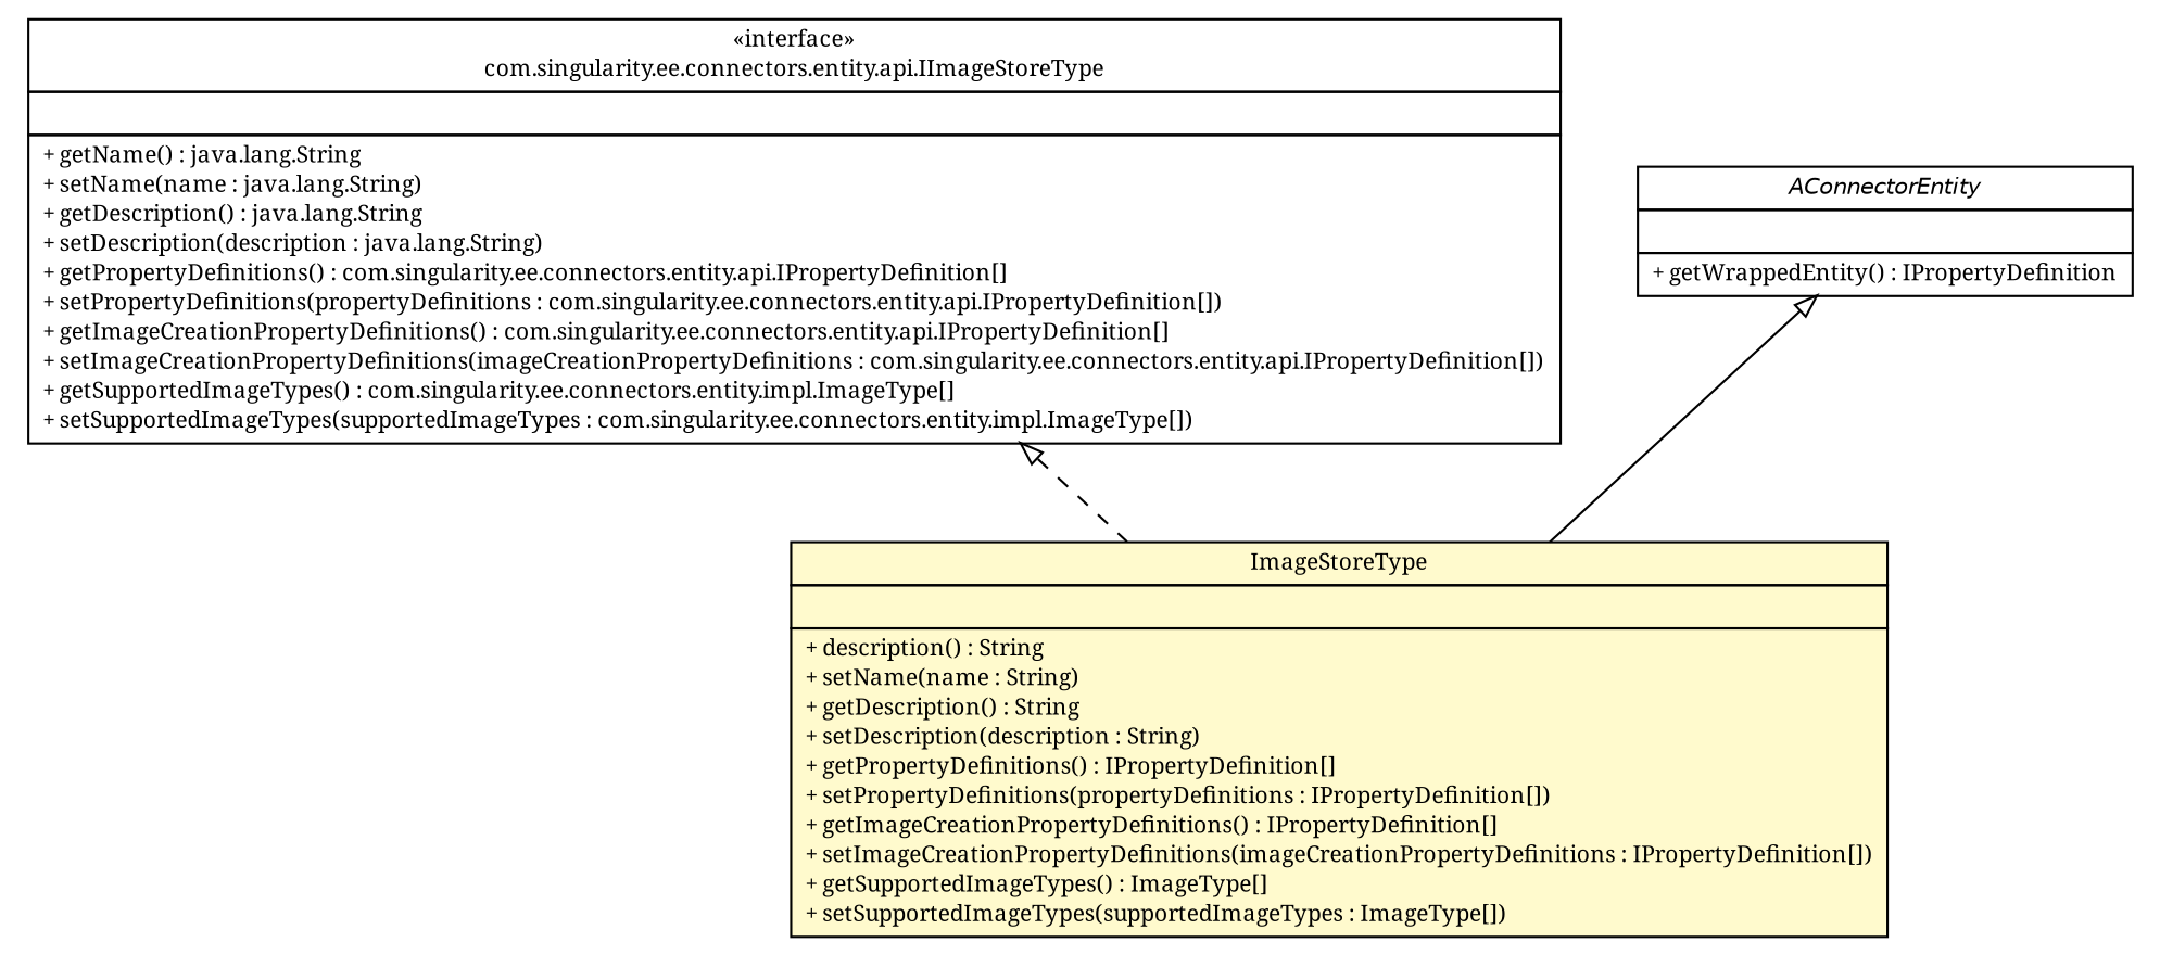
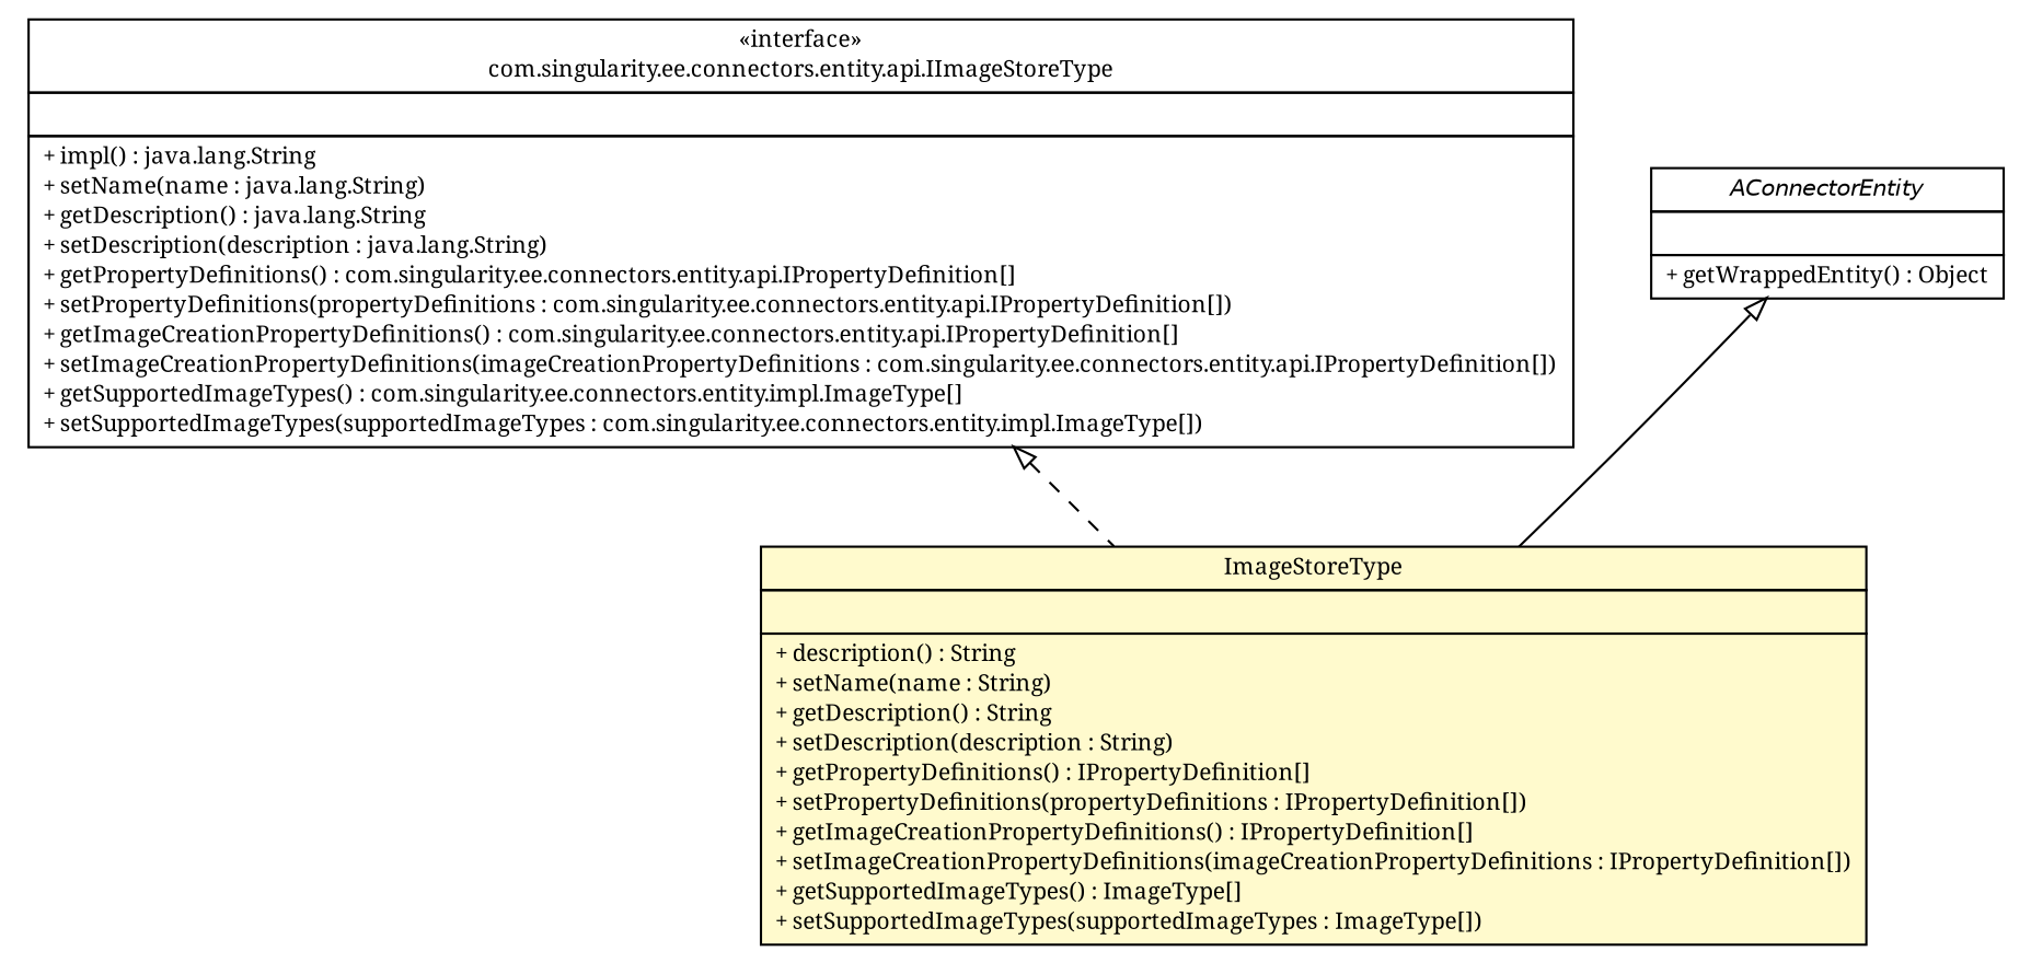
  digraph {
    fontname="Noto Serif"
    nodesep=0.25
    ranksep=0.5
    node [fontcolor=black fontname="Noto Serif" fontsize=10.0 shape=plaintext]
    edge [arrowtail=empty dir=back fontname="Noto Serif" fontsize=10 headport=p labelfontname=Helvetica labelfontsize=10 tailport=p]
-   n1 [label=<<table title="com.singularity.ee.connectors.entity.api.IImageStoreType" border="0" cellborder="1" cellspacing="0" cellpadding="2" port="p" href="../api/IImageStoreType.html"> 		<tr><td><table border="0" cellspacing="0" cellpadding="1"> <tr><td align="center" balign="center"> &#171;interface&#187; </td></tr> <tr><td align="center" balign="center"> com.singularity.ee.connectors.entity.api.IImageStoreType </td></tr> 		</table></td></tr> 		<tr><td><table border="0" cellspacing="0" cellpadding="1"> <tr><td align="left" balign="left">  </td></tr> 		</table></td></tr> 		<tr><td><table border="0" cellspacing="0" cellpadding="1"> <tr><td align="left" balign="left"> + getName() : java.lang.String </td></tr> <tr><td align="left" balign="left"> + setName(name : java.lang.String) </td></tr> <tr><td align="left" balign="left"> + getDescription() : java.lang.String </td></tr> <tr><td align="left" balign="left"> + setDescription(description : java.lang.String) </td></tr> <tr><td align="left" balign="left"> + getPropertyDefinitions() : com.singularity.ee.connectors.entity.api.IPropertyDefinition[] </td></tr> <tr><td align="left" balign="left"> + setPropertyDefinitions(propertyDefinitions : com.singularity.ee.connectors.entity.api.IPropertyDefinition[]) </td></tr> <tr><td align="left" balign="left"> + getImageCreationPropertyDefinitions() : com.singularity.ee.connectors.entity.api.IPropertyDefinition[] </td></tr> <tr><td align="left" balign="left"> + setImageCreationPropertyDefinitions(imageCreationPropertyDefinitions : com.singularity.ee.connectors.entity.api.IPropertyDefinition[]) </td></tr> <tr><td align="left" balign="left"> + getSupportedImageTypes() : com.singularity.ee.connectors.entity.impl.ImageType[] </td></tr> <tr><td align="left" balign="left"> + setSupportedImageTypes(supportedImageTypes : com.singularity.ee.connectors.entity.impl.ImageType[]) </td></tr> 		</table></td></tr> 		</table>>]
+   n1 [label=<<table title="com.singularity.ee.connectors.entity.api.IImageStoreType" border="0" cellborder="1" cellspacing="0" cellpadding="2" port="p" href="../api/IImageStoreType.html"> 		<tr><td><table border="0" cellspacing="0" cellpadding="1"> <tr><td align="center" balign="center"> &#171;interface&#187; </td></tr> <tr><td align="center" balign="center"> com.singularity.ee.connectors.entity.api.IImageStoreType </td></tr> 		</table></td></tr> 		<tr><td><table border="0" cellspacing="0" cellpadding="1"> <tr><td align="left" balign="left">  </td></tr> 		</table></td></tr> 		<tr><td><table border="0" cellspacing="0" cellpadding="1"> <tr><td align="left" balign="left"> + impl() : java.lang.String </td></tr> <tr><td align="left" balign="left"> + setName(name : java.lang.String) </td></tr> <tr><td align="left" balign="left"> + getDescription() : java.lang.String </td></tr> <tr><td align="left" balign="left"> + setDescription(description : java.lang.String) </td></tr> <tr><td align="left" balign="left"> + getPropertyDefinitions() : com.singularity.ee.connectors.entity.api.IPropertyDefinition[] </td></tr> <tr><td align="left" balign="left"> + setPropertyDefinitions(propertyDefinitions : com.singularity.ee.connectors.entity.api.IPropertyDefinition[]) </td></tr> <tr><td align="left" balign="left"> + getImageCreationPropertyDefinitions() : com.singularity.ee.connectors.entity.api.IPropertyDefinition[] </td></tr> <tr><td align="left" balign="left"> + setImageCreationPropertyDefinitions(imageCreationPropertyDefinitions : com.singularity.ee.connectors.entity.api.IPropertyDefinition[]) </td></tr> <tr><td align="left" balign="left"> + getSupportedImageTypes() : com.singularity.ee.connectors.entity.impl.ImageType[] </td></tr> <tr><td align="left" balign="left"> + setSupportedImageTypes(supportedImageTypes : com.singularity.ee.connectors.entity.impl.ImageType[]) </td></tr> 		</table></td></tr> 		</table>>]
    n2 [label=<<table title="com.singularity.ee.connectors.entity.impl.ImageStoreType" border="0" cellborder="1" cellspacing="0" cellpadding="2" port="p" bgcolor="lemonChiffon" href="./ImageStoreType.html"> 		<tr><td><table border="0" cellspacing="0" cellpadding="1"> <tr><td align="center" balign="center"> ImageStoreType </td></tr> 		</table></td></tr> 		<tr><td><table border="0" cellspacing="0" cellpadding="1"> <tr><td align="left" balign="left">  </td></tr> 		</table></td></tr> 		<tr><td><table border="0" cellspacing="0" cellpadding="1"> <tr><td align="left" balign="left"> + description() : String </td></tr> <tr><td align="left" balign="left"> + setName(name : String) </td></tr> <tr><td align="left" balign="left"> + getDescription() : String </td></tr> <tr><td align="left" balign="left"> + setDescription(description : String) </td></tr> <tr><td align="left" balign="left"> + getPropertyDefinitions() : IPropertyDefinition[] </td></tr> <tr><td align="left" balign="left"> + setPropertyDefinitions(propertyDefinitions : IPropertyDefinition[]) </td></tr> <tr><td align="left" balign="left"> + getImageCreationPropertyDefinitions() : IPropertyDefinition[] </td></tr> <tr><td align="left" balign="left"> + setImageCreationPropertyDefinitions(imageCreationPropertyDefinitions : IPropertyDefinition[]) </td></tr> <tr><td align="left" balign="left"> + getSupportedImageTypes() : ImageType[] </td></tr> <tr><td align="left" balign="left"> + setSupportedImageTypes(supportedImageTypes : ImageType[]) </td></tr> 		</table></td></tr> 		</table>>]
-   n3 [label=<<table title="com.singularity.ee.connectors.entity.impl.AConnectorEntity" border="0" cellborder="1" cellspacing="0" cellpadding="2" port="p" href="./AConnectorEntity.html"> 		<tr><td><table border="0" cellspacing="0" cellpadding="1"> <tr><td align="center" balign="center"><font face="Helvetica-Oblique"> AConnectorEntity </font></td></tr> 		</table></td></tr> 		<tr><td><table border="0" cellspacing="0" cellpadding="1"> <tr><td align="left" balign="left">  </td></tr> 		</table></td></tr> 		<tr><td><table border="0" cellspacing="0" cellpadding="1"> <tr><td align="left" balign="left"> + getWrappedEntity() : IPropertyDefinition </td></tr> 		</table></td></tr> 		</table>>]
+   n3 [label=<<table title="com.singularity.ee.connectors.entity.impl.AConnectorEntity" border="0" cellborder="1" cellspacing="0" cellpadding="2" port="p" href="./AConnectorEntity.html"> 		<tr><td><table border="0" cellspacing="0" cellpadding="1"> <tr><td align="center" balign="center"><font face="Helvetica-Oblique"> AConnectorEntity </font></td></tr> 		</table></td></tr> 		<tr><td><table border="0" cellspacing="0" cellpadding="1"> <tr><td align="left" balign="left">  </td></tr> 		</table></td></tr> 		<tr><td><table border="0" cellspacing="0" cellpadding="1"> <tr><td align="left" balign="left"> + getWrappedEntity() : Object </td></tr> 		</table></td></tr> 		</table>>]
    n1 -> n2 [style=dashed]
    n3 -> n2
  }
